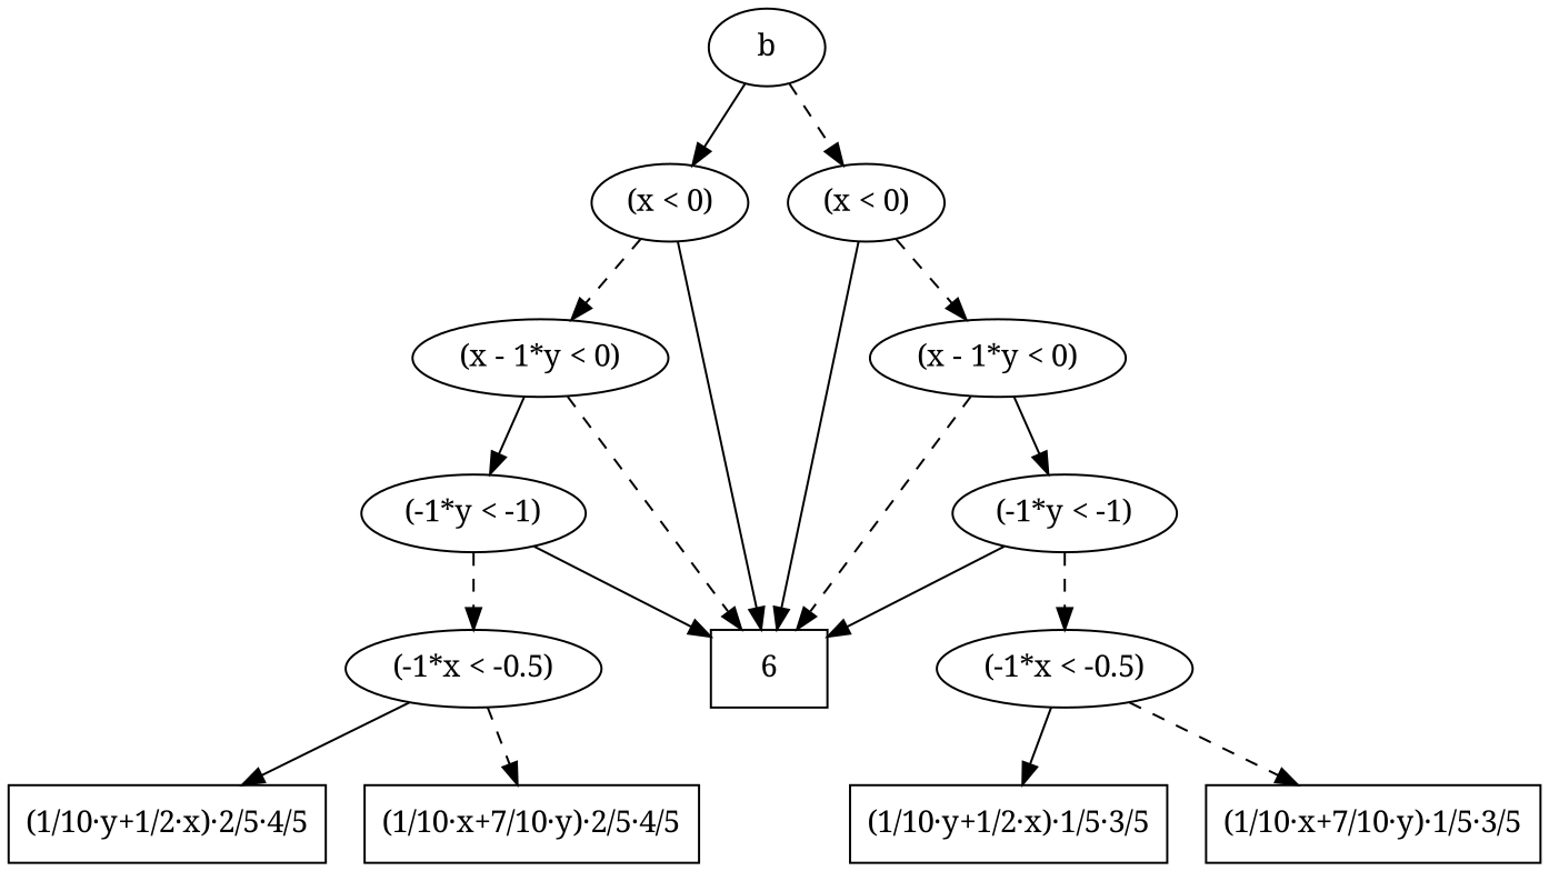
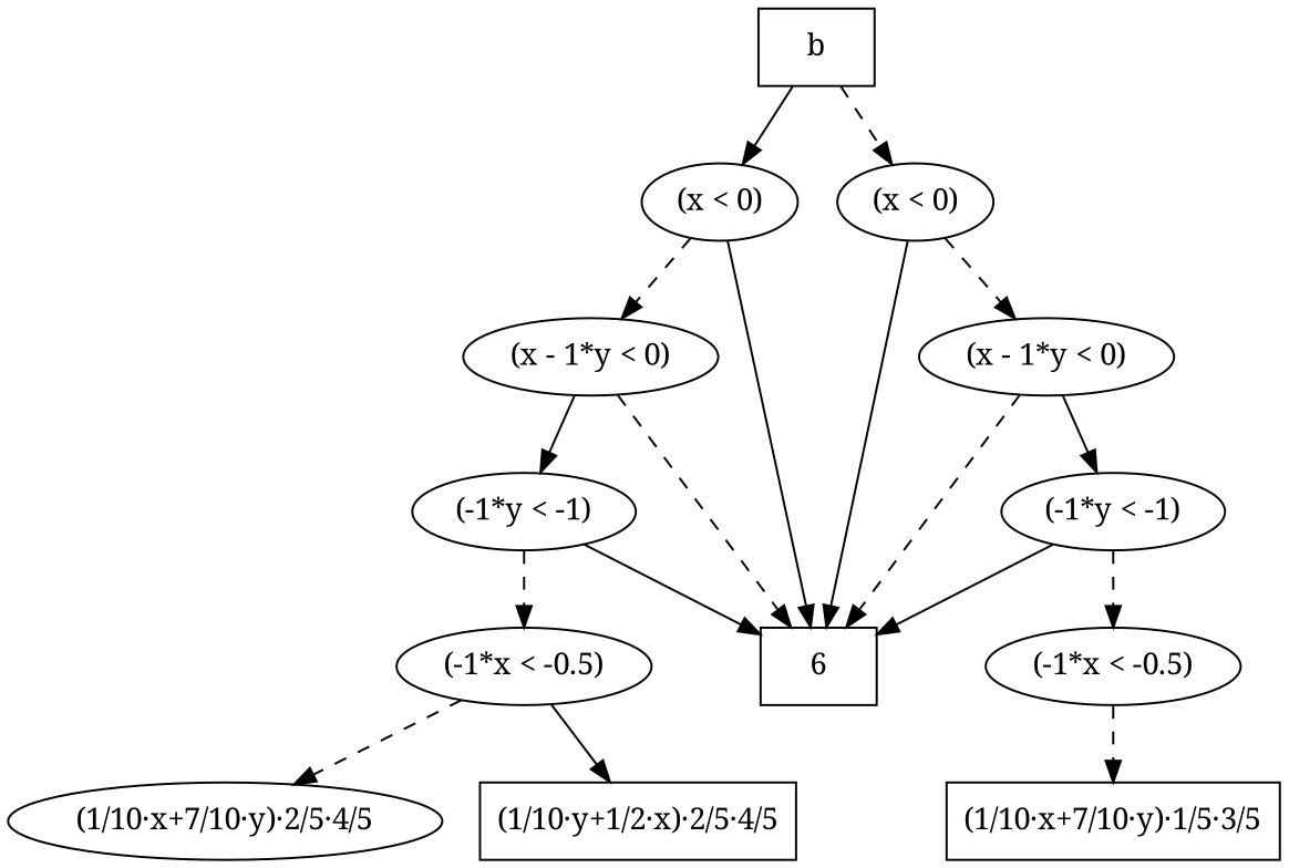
  digraph {
    fontname="Noto Serif"
    rankdir=TB
    node [fontname="Noto Serif"]
    edge [fontname="Noto Serif"]
-   n1 [label=b]
+   n1 [label=b shape=box]
    n2 [label="(x < 0)"]
    n3 [label="(x < 0)"]
    n4 [label=6 shape=box]
    n5 [label="(-1*x < -0.5)"]
    n6 [label="(-1*x < -0.5)"]
    n7 [label="(x - 1*y < 0)"]
    n8 [label="(x - 1*y < 0)"]
    n9 [label="(-1*y < -1)"]
    n10 [label="(-1*y < -1)"]
-   n11 [label="(1/10·y+1/2·x)·1/5·3/5" shape=box]
    n12 [label="(1/10·x+7/10·y)·1/5·3/5" shape=box]
    n13 [label="(1/10·y+1/2·x)·2/5·4/5" shape=box]
-   n14 [label="(1/10·x+7/10·y)·2/5·4/5" shape=box]
+   n14 [label="(1/10·x+7/10·y)·2/5·4/5" shape=ellipse]
    subgraph sub_1 {
      rank=same
      n1
    }
    subgraph sub_2 {
      rank=same
      n2
      n3
    }
    subgraph sub_3 {
      rank=same
      n4
      n5
      n6
    }
    subgraph sub_4 {
      rank=same
      n7
      n8
    }
    subgraph sub_5 {
      rank=same
      n9
      n10
    }
    subgraph sub_6 {
      rank=same
-     n11
      n12
      n13
      n14
    }
    n1 -> n2
    n1 -> n3 [style=dashed]
    n2 -> n4
    n2 -> n7 [style=dashed]
    n3 -> n4
    n3 -> n8 [style=dashed]
-   n5 -> n11
    n5 -> n12 [style=dashed]
    n6 -> n13
    n6 -> n14 [style=dashed]
    n7 -> n4 [style=dashed]
    n7 -> n10
    n8 -> n4 [style=dashed]
    n8 -> n9
    n9 -> n4
    n9 -> n5 [style=dashed]
    n10 -> n4
    n10 -> n6 [style=dashed]
  }
